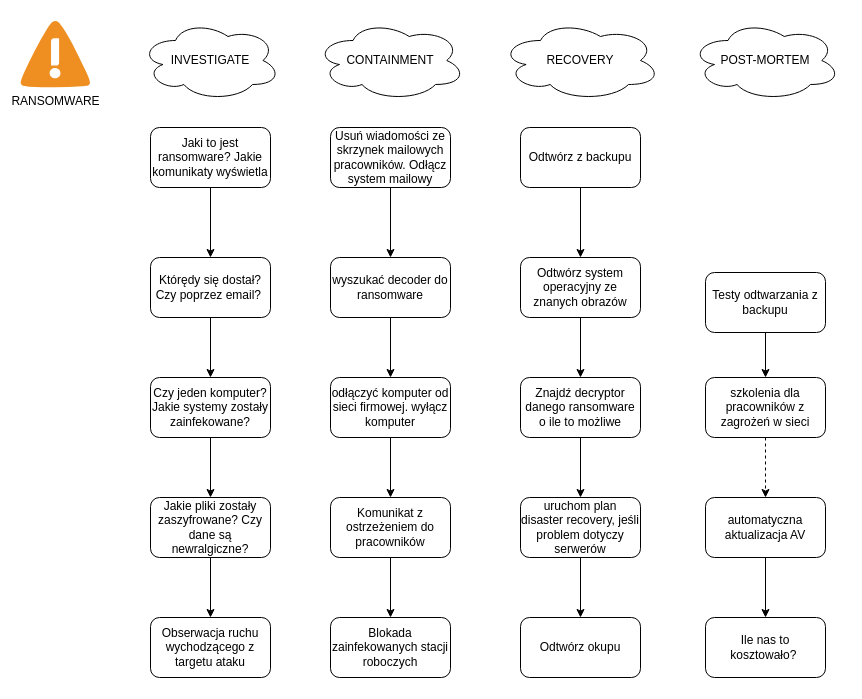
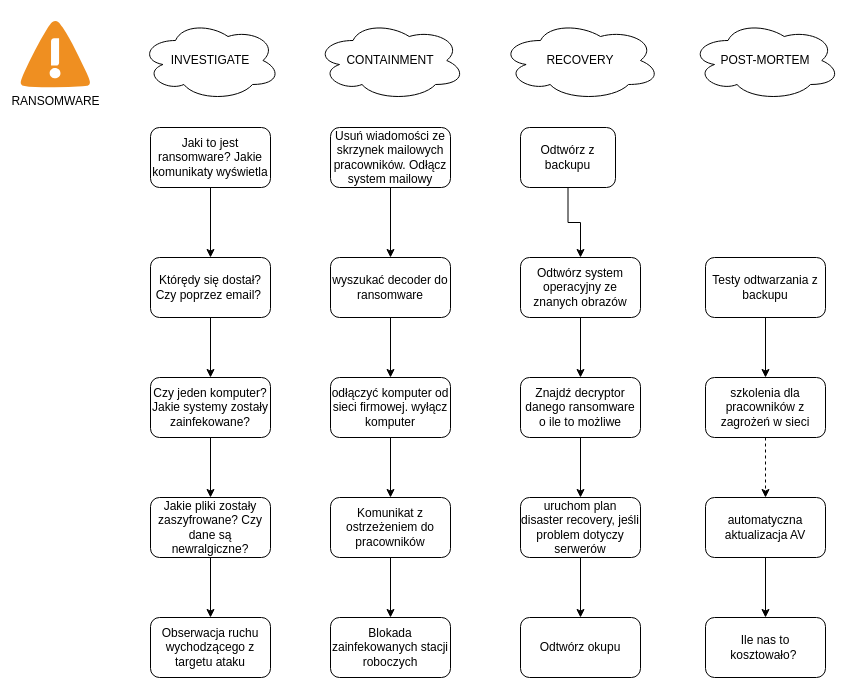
  <mxCell id="0" />
  <mxCell id="1" parent="0" />
  <mxCell id="2" value="INVESTIGATE" style="ellipse;shape=cloud;whiteSpace=wrap;html=1;" vertex="1" parent="1"><mxGeometry x="140" y="20" width="140" height="80" as="geometry" /></mxCell>
  <mxCell id="3" value="CONTAINMENT" style="ellipse;shape=cloud;whiteSpace=wrap;html=1;" vertex="1" parent="1"><mxGeometry x="315" y="20" width="150" height="80" as="geometry" /></mxCell>
  <mxCell id="4" value="RECOVERY" style="ellipse;shape=cloud;whiteSpace=wrap;html=1;" vertex="1" parent="1"><mxGeometry x="500" y="20" width="160" height="80" as="geometry" /></mxCell>
  <mxCell id="5" value="POST-MORTEM" style="ellipse;shape=cloud;whiteSpace=wrap;html=1;" vertex="1" parent="1"><mxGeometry x="690" y="20" width="150" height="80" as="geometry" /></mxCell>
  <mxCell id="6" style="edgeStyle=orthogonalEdgeStyle;rounded=0;orthogonalLoop=1;jettySize=auto;html=1;exitX=0.5;exitY=1;exitDx=0;exitDy=0;entryX=0.5;entryY=0;entryDx=0;entryDy=0;" edge="1" parent="1" source="7" target="8"><mxGeometry relative="1" as="geometry" /></mxCell>
  <mxCell id="7" value="Jaki to jest ransomware? Jakie komunikaty wyświetla" style="rounded=1;whiteSpace=wrap;html=1;" vertex="1" parent="1"><mxGeometry x="150" y="127" width="120" height="60" as="geometry" /></mxCell>
  <mxCell id="8" value="Którędy się dostał? Czy poprzez email?&amp;nbsp;" style="rounded=1;whiteSpace=wrap;html=1;" vertex="1" parent="1"><mxGeometry x="150" y="257" width="120" height="60" as="geometry" /></mxCell>
  <mxCell id="9" value="Czy jeden komputer? Jakie systemy zostały zainfekowane?" style="rounded=1;whiteSpace=wrap;html=1;" vertex="1" parent="1"><mxGeometry x="150" y="377" width="120" height="60" as="geometry" /></mxCell>
  <mxCell id="10" value="Jakie pliki zostały zaszyfrowane? Czy dane są newralgiczne?" style="rounded=1;whiteSpace=wrap;html=1;" vertex="1" parent="1"><mxGeometry x="150" y="497" width="120" height="60" as="geometry" /></mxCell>
  <mxCell id="11" value="Obserwacja ruchu wychodzącego z targetu ataku" style="rounded=1;whiteSpace=wrap;html=1;" vertex="1" parent="1"><mxGeometry x="150" y="617" width="120" height="60" as="geometry" /></mxCell>
  <mxCell id="12" value="" style="endArrow=classic;html=1;exitX=0.5;exitY=1;exitDx=0;exitDy=0;" edge="1" parent="1" source="8" target="9"><mxGeometry width="50" height="50" relative="1" as="geometry"><mxPoint x="600" y="467" as="sourcePoint" /><mxPoint x="650" y="417" as="targetPoint" /></mxGeometry></mxCell>
  <mxCell id="13" value="" style="endArrow=classic;html=1;exitX=0.5;exitY=1;exitDx=0;exitDy=0;" edge="1" parent="1" source="9" target="10"><mxGeometry width="50" height="50" relative="1" as="geometry"><mxPoint x="600" y="467" as="sourcePoint" /><mxPoint x="650" y="417" as="targetPoint" /></mxGeometry></mxCell>
  <mxCell id="14" value="" style="endArrow=classic;html=1;exitX=0.5;exitY=1;exitDx=0;exitDy=0;entryX=0.5;entryY=0;entryDx=0;entryDy=0;" edge="1" parent="1" source="10" target="11"><mxGeometry width="50" height="50" relative="1" as="geometry"><mxPoint x="600" y="467" as="sourcePoint" /><mxPoint x="650" y="417" as="targetPoint" /></mxGeometry></mxCell>
  <mxCell id="15" style="edgeStyle=orthogonalEdgeStyle;rounded=0;orthogonalLoop=1;jettySize=auto;html=1;exitX=0.5;exitY=1;exitDx=0;exitDy=0;entryX=0.5;entryY=0;entryDx=0;entryDy=0;" edge="1" parent="1" source="16" target="17"><mxGeometry relative="1" as="geometry" /></mxCell>
  <mxCell id="16" value="Usuń wiadomości ze skrzynek mailowych pracowników. Odłącz system mailowy" style="rounded=1;whiteSpace=wrap;html=1;" vertex="1" parent="1"><mxGeometry x="330" y="127" width="120" height="60" as="geometry" /></mxCell>
  <mxCell id="17" value="wyszukać decoder do ransomware" style="rounded=1;whiteSpace=wrap;html=1;" vertex="1" parent="1"><mxGeometry x="330" y="257" width="120" height="60" as="geometry" /></mxCell>
  <mxCell id="18" value="odłączyć komputer od sieci firmowej. wyłącz komputer" style="rounded=1;whiteSpace=wrap;html=1;" vertex="1" parent="1"><mxGeometry x="330" y="377" width="120" height="60" as="geometry" /></mxCell>
  <mxCell id="19" value="Komunikat z ostrzeżeniem do pracowników" style="rounded=1;whiteSpace=wrap;html=1;" vertex="1" parent="1"><mxGeometry x="330" y="497" width="120" height="60" as="geometry" /></mxCell>
  <mxCell id="20" value="Blokada zainfekowanych stacji roboczych" style="rounded=1;whiteSpace=wrap;html=1;" vertex="1" parent="1"><mxGeometry x="330" y="617" width="120" height="60" as="geometry" /></mxCell>
  <mxCell id="21" value="" style="endArrow=classic;html=1;exitX=0.5;exitY=1;exitDx=0;exitDy=0;" edge="1" parent="1" source="17" target="18"><mxGeometry width="50" height="50" relative="1" as="geometry"><mxPoint x="780" y="467" as="sourcePoint" /><mxPoint x="830" y="417" as="targetPoint" /></mxGeometry></mxCell>
  <mxCell id="22" value="" style="endArrow=classic;html=1;exitX=0.5;exitY=1;exitDx=0;exitDy=0;" edge="1" parent="1" source="18" target="19"><mxGeometry width="50" height="50" relative="1" as="geometry"><mxPoint x="780" y="467" as="sourcePoint" /><mxPoint x="830" y="417" as="targetPoint" /></mxGeometry></mxCell>
  <mxCell id="23" value="" style="endArrow=classic;html=1;exitX=0.5;exitY=1;exitDx=0;exitDy=0;entryX=0.5;entryY=0;entryDx=0;entryDy=0;" edge="1" parent="1" source="19" target="20"><mxGeometry width="50" height="50" relative="1" as="geometry"><mxPoint x="780" y="467" as="sourcePoint" /><mxPoint x="830" y="417" as="targetPoint" /></mxGeometry></mxCell>
  <mxCell id="24" style="edgeStyle=orthogonalEdgeStyle;rounded=0;orthogonalLoop=1;jettySize=auto;html=1;exitX=0.5;exitY=1;exitDx=0;exitDy=0;entryX=0.5;entryY=0;entryDx=0;entryDy=0;" edge="1" parent="1" source="25" target="26"><mxGeometry relative="1" as="geometry" /></mxCell>
- <mxCell id="25" value="Odtwórz z backupu" style="rounded=1;whiteSpace=wrap;html=1;" vertex="1" parent="1"><mxGeometry x="520" y="127" width="120" height="60" as="geometry" /></mxCell>
+ <mxCell id="25" value="Odtwórz z backupu" style="rounded=1;whiteSpace=wrap;html=1;" vertex="1" parent="1"><mxGeometry x="520" y="127" width="95" height="60" as="geometry" /></mxCell>
  <mxCell id="26" value="Odtwórz system operacyjny ze znanych obrazów" style="rounded=1;whiteSpace=wrap;html=1;" vertex="1" parent="1"><mxGeometry x="520" y="257" width="120" height="60" as="geometry" /></mxCell>
  <mxCell id="27" value="Znajdź decryptor danego ransomware o ile to możliwe" style="rounded=1;whiteSpace=wrap;html=1;" vertex="1" parent="1"><mxGeometry x="520" y="377" width="120" height="60" as="geometry" /></mxCell>
  <mxCell id="28" value="uruchom plan disaster recovery, jeśli problem dotyczy serwerów" style="rounded=1;whiteSpace=wrap;html=1;" vertex="1" parent="1"><mxGeometry x="520" y="497" width="120" height="60" as="geometry" /></mxCell>
  <mxCell id="29" value="Odtwórz okupu" style="rounded=1;whiteSpace=wrap;html=1;" vertex="1" parent="1"><mxGeometry x="520" y="617" width="120" height="60" as="geometry" /></mxCell>
  <mxCell id="30" value="" style="endArrow=classic;html=1;exitX=0.5;exitY=1;exitDx=0;exitDy=0;" edge="1" parent="1" source="26" target="27"><mxGeometry width="50" height="50" relative="1" as="geometry"><mxPoint x="970" y="467" as="sourcePoint" /><mxPoint x="1020" y="417" as="targetPoint" /></mxGeometry></mxCell>
  <mxCell id="31" value="" style="endArrow=classic;html=1;exitX=0.5;exitY=1;exitDx=0;exitDy=0;" edge="1" parent="1" source="27" target="28"><mxGeometry width="50" height="50" relative="1" as="geometry"><mxPoint x="970" y="467" as="sourcePoint" /><mxPoint x="1020" y="417" as="targetPoint" /></mxGeometry></mxCell>
  <mxCell id="32" value="" style="endArrow=classic;html=1;exitX=0.5;exitY=1;exitDx=0;exitDy=0;entryX=0.5;entryY=0;entryDx=0;entryDy=0;" edge="1" parent="1" source="28" target="29"><mxGeometry width="50" height="50" relative="1" as="geometry"><mxPoint x="970" y="467" as="sourcePoint" /><mxPoint x="1020" y="417" as="targetPoint" /></mxGeometry></mxCell>
- <mxCell id="33" value="Testy odtwarzania z backupu" style="rounded=1;whiteSpace=wrap;html=1;" vertex="1" parent="1"><mxGeometry x="705" y="272" width="120" height="60" as="geometry" /></mxCell>
+ <mxCell id="33" value="Testy odtwarzania z backupu" style="rounded=1;whiteSpace=wrap;html=1;" vertex="1" parent="1"><mxGeometry x="705" y="257" width="120" height="60" as="geometry" /></mxCell>
  <mxCell id="34" value="szkolenia dla pracowników z zagrożeń w sieci" style="rounded=1;whiteSpace=wrap;html=1;" vertex="1" parent="1"><mxGeometry x="705" y="377" width="120" height="60" as="geometry" /></mxCell>
  <mxCell id="35" value="automatyczna aktualizacja AV" style="rounded=1;whiteSpace=wrap;html=1;" vertex="1" parent="1"><mxGeometry x="705" y="497" width="120" height="60" as="geometry" /></mxCell>
  <mxCell id="36" value="Ile nas to kosztowało?&amp;nbsp;" style="rounded=1;whiteSpace=wrap;html=1;" vertex="1" parent="1"><mxGeometry x="705" y="617" width="120" height="60" as="geometry" /></mxCell>
  <mxCell id="37" value="" style="endArrow=classic;html=1;exitX=0.5;exitY=1;exitDx=0;exitDy=0;" edge="1" parent="1" source="33" target="34"><mxGeometry width="50" height="50" relative="1" as="geometry"><mxPoint x="1155" y="467" as="sourcePoint" /><mxPoint x="1205" y="417" as="targetPoint" /></mxGeometry></mxCell>
  <mxCell id="38" value="" style="endArrow=classic;html=1;exitX=0.5;exitY=1;exitDx=0;exitDy=0;dashed=1;" edge="1" parent="1" source="34" target="35"><mxGeometry width="50" height="50" relative="1" as="geometry"><mxPoint x="1155" y="467" as="sourcePoint" /><mxPoint x="1205" y="417" as="targetPoint" /></mxGeometry></mxCell>
  <mxCell id="39" value="" style="endArrow=classic;html=1;exitX=0.5;exitY=1;exitDx=0;exitDy=0;entryX=0.5;entryY=0;entryDx=0;entryDy=0;" edge="1" parent="1" source="35" target="36"><mxGeometry width="50" height="50" relative="1" as="geometry"><mxPoint x="1155" y="467" as="sourcePoint" /><mxPoint x="1205" y="417" as="targetPoint" /></mxGeometry></mxCell>
  <mxCell id="40" value="RANSOMWARE&lt;br&gt;" style="shadow=0;dashed=0;html=1;strokeColor=none;fillColor=#4495D1;labelPosition=center;verticalLabelPosition=bottom;verticalAlign=top;align=center;outlineConnect=0;shape=mxgraph.veeam.2d.alert;" vertex="1" parent="1"><mxGeometry x="20" y="20" width="70" height="67" as="geometry" /></mxCell>
